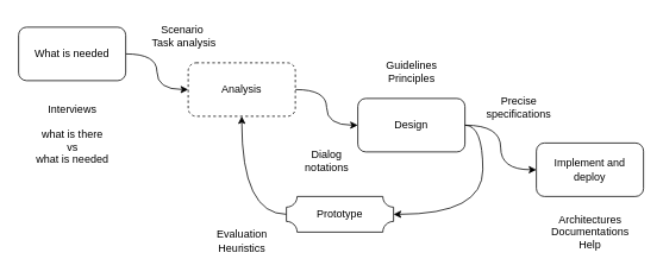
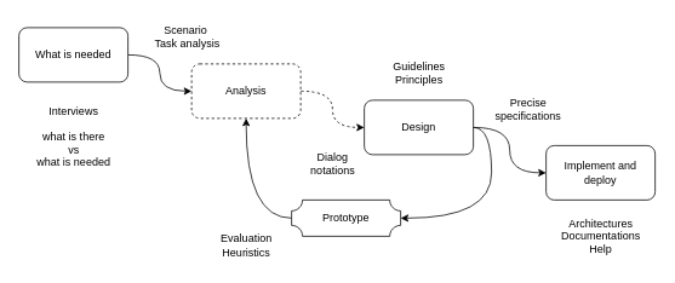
  <mxCell id="0" />
  <mxCell id="1" parent="0" />
  <mxCell id="2" style="edgeStyle=orthogonalEdgeStyle;rounded=0;orthogonalLoop=1;jettySize=auto;html=1;exitX=1;exitY=0.5;exitDx=0;exitDy=0;entryX=0;entryY=0.5;entryDx=0;entryDy=0;curved=1;" edge="1" parent="1" source="3" target="5"><mxGeometry relative="1" as="geometry" /></mxCell>
  <mxCell id="3" value="What is needed" style="rounded=1;whiteSpace=wrap;html=1;" vertex="1" parent="1"><mxGeometry x="20" y="30" width="120" height="60" as="geometry" /></mxCell>
- <mxCell id="4" style="edgeStyle=orthogonalEdgeStyle;rounded=0;orthogonalLoop=1;jettySize=auto;html=1;exitX=1;exitY=0.5;exitDx=0;exitDy=0;entryX=0;entryY=0.5;entryDx=0;entryDy=0;curved=1;" edge="1" parent="1" source="5" target="7"><mxGeometry relative="1" as="geometry" /></mxCell>
+ <mxCell id="4" style="edgeStyle=orthogonalEdgeStyle;rounded=0;orthogonalLoop=1;jettySize=auto;html=1;exitX=1;exitY=0.5;exitDx=0;exitDy=0;entryX=0;entryY=0.5;entryDx=0;entryDy=0;curved=1;dashed=1;" edge="1" parent="1" source="5" target="7"><mxGeometry relative="1" as="geometry" /></mxCell>
  <mxCell id="5" value="Analysis" style="rounded=1;whiteSpace=wrap;html=1;dashed=1;" vertex="1" parent="1"><mxGeometry x="210" y="70" width="120" height="60" as="geometry" /></mxCell>
  <mxCell id="6" style="edgeStyle=orthogonalEdgeStyle;rounded=0;orthogonalLoop=1;jettySize=auto;html=1;exitX=1;exitY=0.5;exitDx=0;exitDy=0;entryX=0;entryY=0.5;entryDx=0;entryDy=0;curved=1;" edge="1" parent="1" source="7" target="8"><mxGeometry relative="1" as="geometry" /></mxCell>
  <mxCell id="7" value="Design" style="rounded=1;whiteSpace=wrap;html=1;" vertex="1" parent="1"><mxGeometry x="400" y="110" width="120" height="60" as="geometry" /></mxCell>
  <mxCell id="8" value="Implement and deploy" style="rounded=1;whiteSpace=wrap;html=1;" vertex="1" parent="1"><mxGeometry x="600" y="160" width="120" height="60" as="geometry" /></mxCell>
  <mxCell id="9" style="edgeStyle=orthogonalEdgeStyle;rounded=0;orthogonalLoop=1;jettySize=auto;html=1;exitX=0;exitY=0.5;exitDx=0;exitDy=0;exitPerimeter=0;entryX=0.5;entryY=1;entryDx=0;entryDy=0;curved=1;" edge="1" parent="1" source="10" target="5"><mxGeometry relative="1" as="geometry" /></mxCell>
  <mxCell id="10" value="Prototype" style="verticalLabelPosition=middle;verticalAlign=middle;html=1;shape=mxgraph.basic.plaque;dx=6;whiteSpace=wrap;labelPosition=center;align=center;" vertex="1" parent="1"><mxGeometry x="320" y="220" width="120" height="40" as="geometry" /></mxCell>
  <mxCell id="11" style="edgeStyle=orthogonalEdgeStyle;rounded=0;orthogonalLoop=1;jettySize=auto;html=1;exitX=1;exitY=0.5;exitDx=0;exitDy=0;entryX=1;entryY=0.5;entryDx=0;entryDy=0;entryPerimeter=0;curved=1;" edge="1" parent="1" source="7" target="10"><mxGeometry relative="1" as="geometry" /></mxCell>
  <mxCell id="12" value="Interviews&lt;div&gt;&lt;br&gt;&lt;/div&gt;&lt;div&gt;what is there&lt;/div&gt;&lt;div&gt;vs&lt;/div&gt;&lt;div&gt;what is needed&lt;/div&gt;" style="text;html=1;align=center;verticalAlign=middle;resizable=0;points=[];autosize=1;strokeColor=none;fillColor=none;" vertex="1" parent="1"><mxGeometry x="30" y="110" width="100" height="80" as="geometry" /></mxCell>
  <mxCell id="13" value="Scenario&amp;nbsp;&lt;div&gt;Task analysis&lt;/div&gt;" style="text;html=1;align=center;verticalAlign=middle;resizable=0;points=[];autosize=1;strokeColor=none;fillColor=none;" vertex="1" parent="1"><mxGeometry x="160" y="20" width="90" height="40" as="geometry" /></mxCell>
  <mxCell id="14" value="Evaluation&lt;div&gt;Heuristics&lt;/div&gt;" style="text;html=1;align=center;verticalAlign=middle;resizable=0;points=[];autosize=1;strokeColor=none;fillColor=none;" vertex="1" parent="1"><mxGeometry x="230" y="250" width="80" height="40" as="geometry" /></mxCell>
  <mxCell id="15" value="Dialog&lt;div&gt;notations&lt;/div&gt;" style="text;html=1;align=center;verticalAlign=middle;resizable=0;points=[];autosize=1;strokeColor=none;fillColor=none;" vertex="1" parent="1"><mxGeometry x="330" y="160" width="70" height="40" as="geometry" /></mxCell>
  <mxCell id="16" value="Guidelines&lt;div&gt;Principles&lt;/div&gt;" style="text;html=1;align=center;verticalAlign=middle;resizable=0;points=[];autosize=1;strokeColor=none;fillColor=none;" vertex="1" parent="1"><mxGeometry x="420" y="60" width="80" height="40" as="geometry" /></mxCell>
  <mxCell id="17" value="Precise&lt;div&gt;specifications&lt;/div&gt;" style="text;html=1;align=center;verticalAlign=middle;resizable=0;points=[];autosize=1;strokeColor=none;fillColor=none;" vertex="1" parent="1"><mxGeometry x="530" y="100" width="100" height="40" as="geometry" /></mxCell>
  <mxCell id="18" value="Architectures&lt;div&gt;Documentations&lt;/div&gt;&lt;div&gt;Help&lt;/div&gt;" style="text;html=1;align=center;verticalAlign=middle;resizable=0;points=[];autosize=1;strokeColor=none;fillColor=none;" vertex="1" parent="1"><mxGeometry x="605" y="230" width="110" height="60" as="geometry" /></mxCell>
